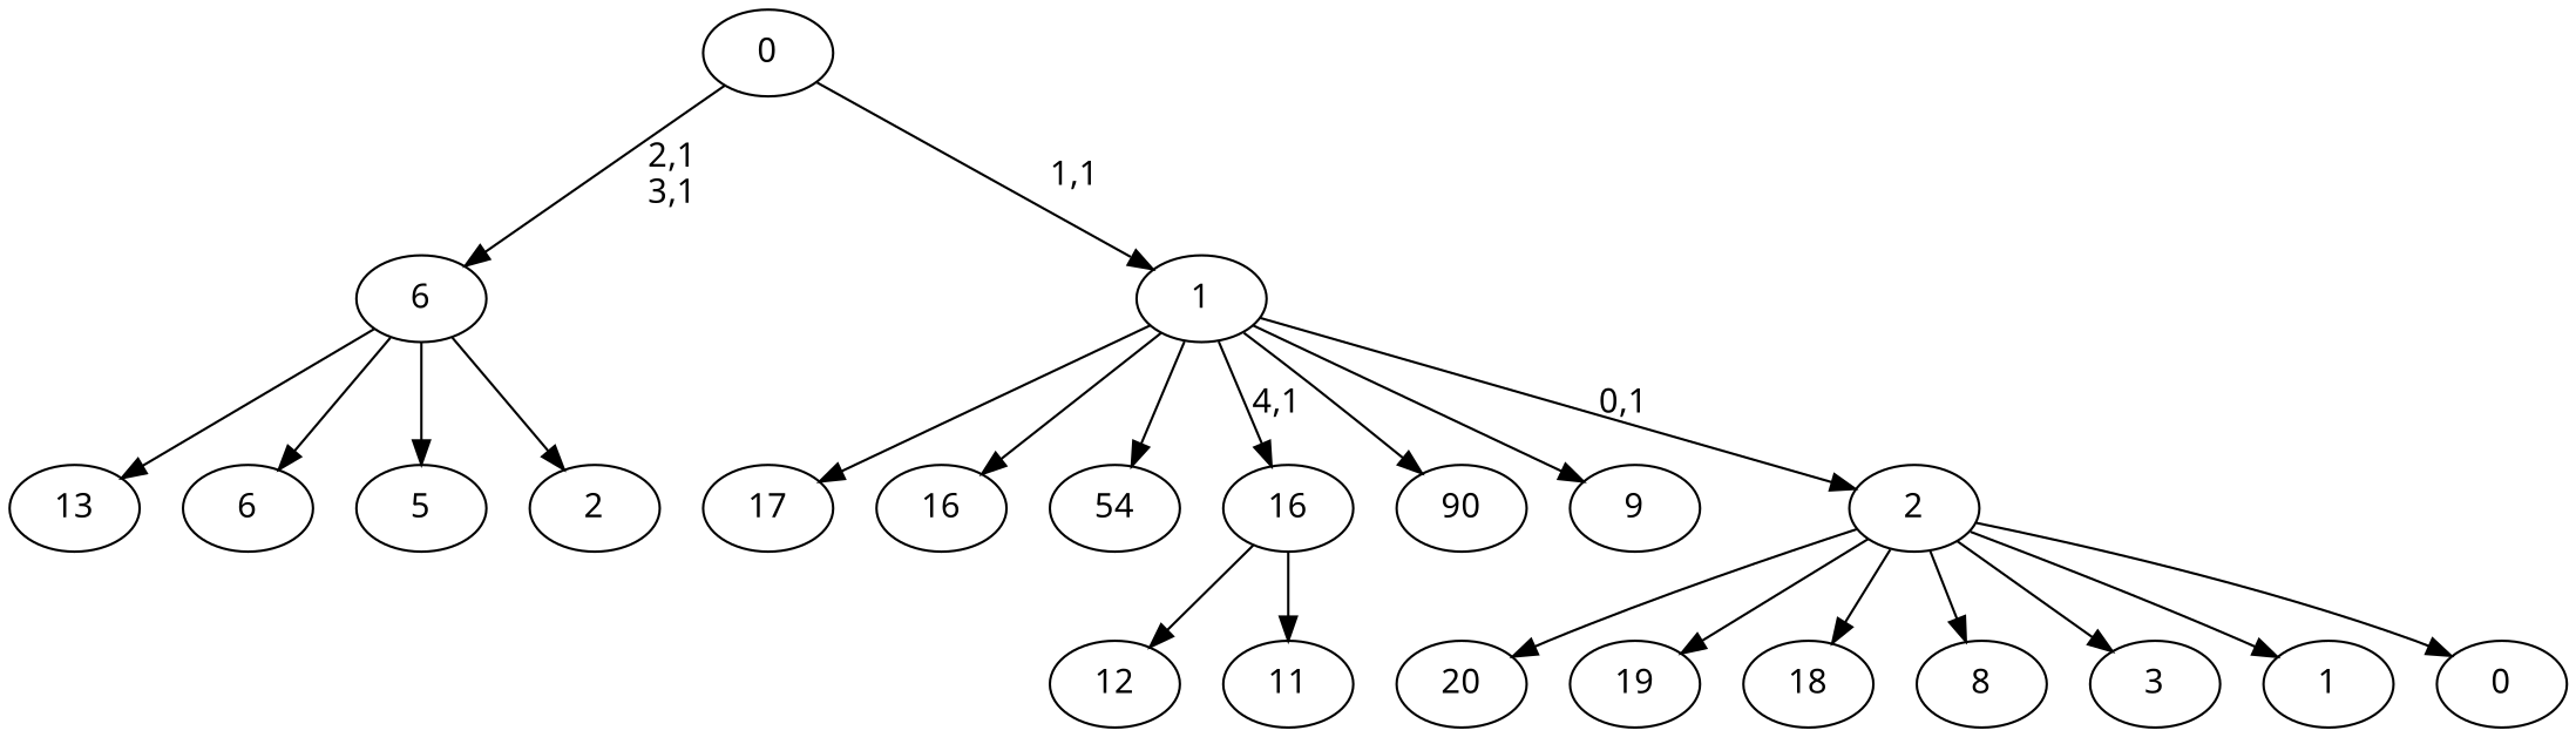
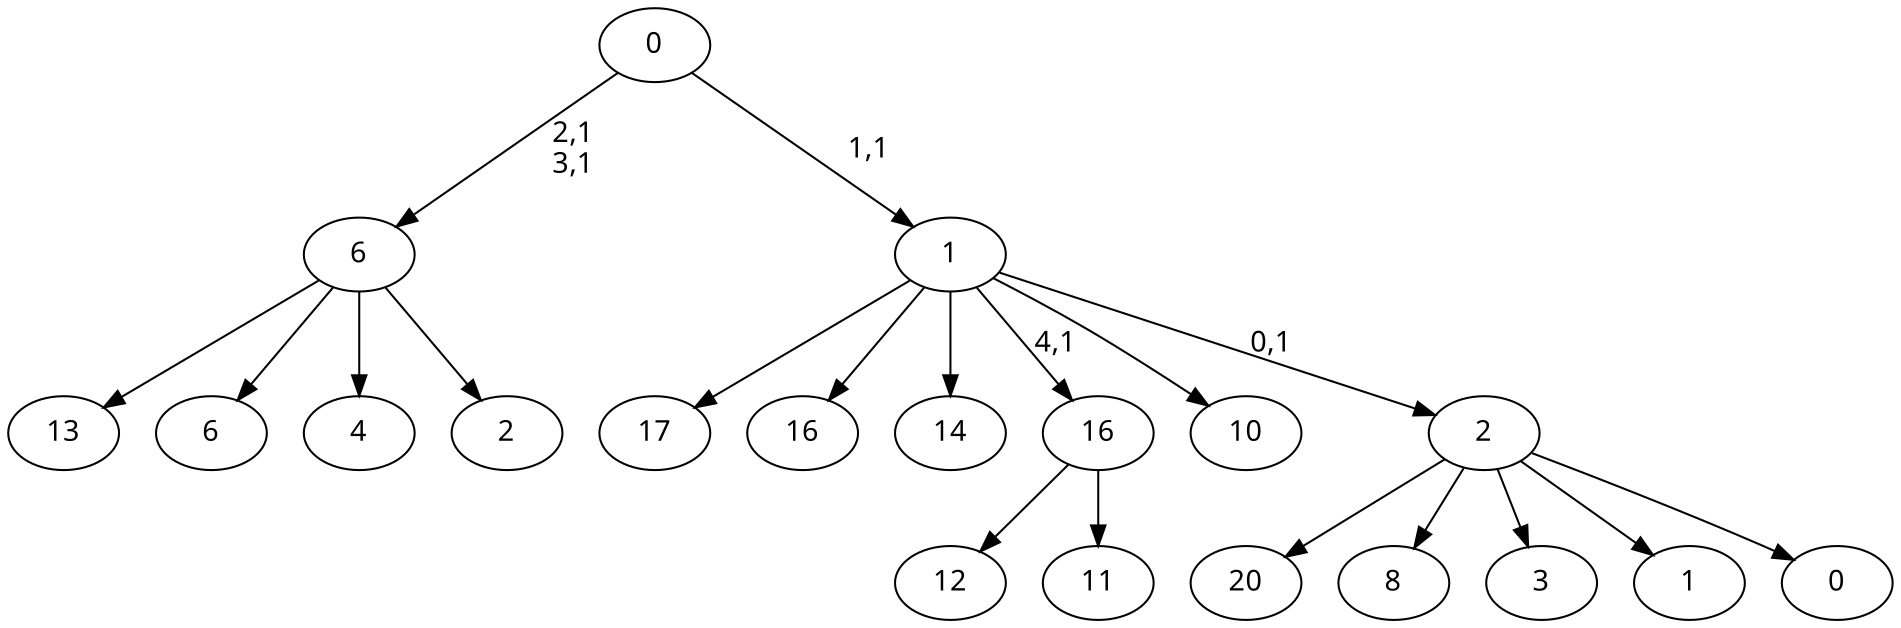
  digraph {
    fontname="Noto Sans"
    node [fontname="Noto Sans"]
    edge [fontname="Noto Sans"]
    n1 [label=20]
-   n2 [label=19]
-   n3 [label=18]
    n4 [label=17]
    n5 [label=16]
-   n6 [label=54]
+   n6 [label=14]
    n7 [label=13]
    n8 [label=12]
    n9 [label=11]
    16
-   n11 [label=90]
-   n12 [label=9]
+   n11 [label=10]
    n13 [label=8]
    n14 [label=6]
-   n15 [label=5]
+   n15 [label=4]
    n16 [label=3]
    n17 [label=2]
    6
    n19 [label=1]
    n20 [label=0]
    2
    1
    0
    16 -> n8
    16 -> n9
    6 -> n7
    6 -> n14
    6 -> n15
    6 -> n17
    2 -> n1
-   2 -> n2
-   2 -> n3
    2 -> n13
    2 -> n16
    2 -> n19
    2 -> n20
    1 -> n4
    1 -> n5
    1 -> n6
    1 -> 16 [label="4,1"]
    1 -> n11
-   1 -> n12
    1 -> 2 [label="0,1"]
    0 -> 6 [label="2,1\n3,1"]
    0 -> 1 [label="1,1"]
  }
